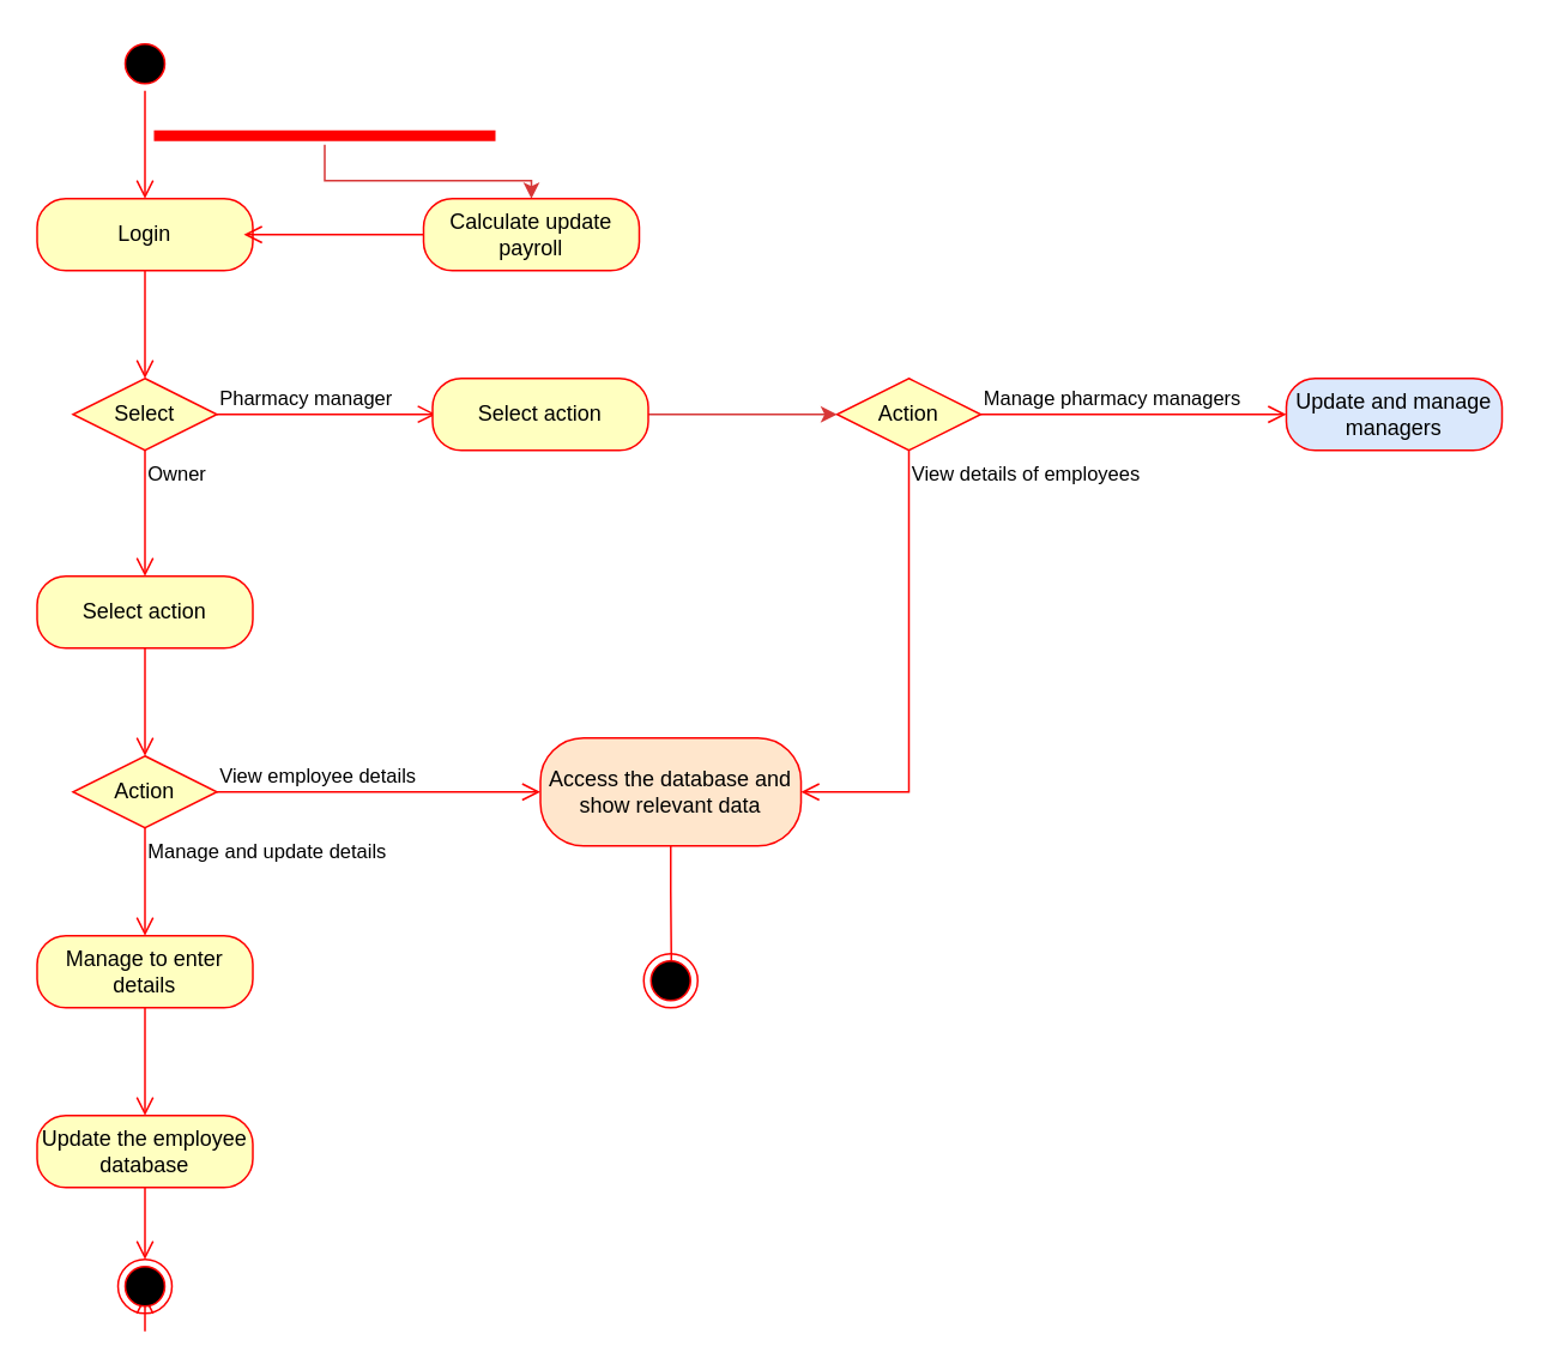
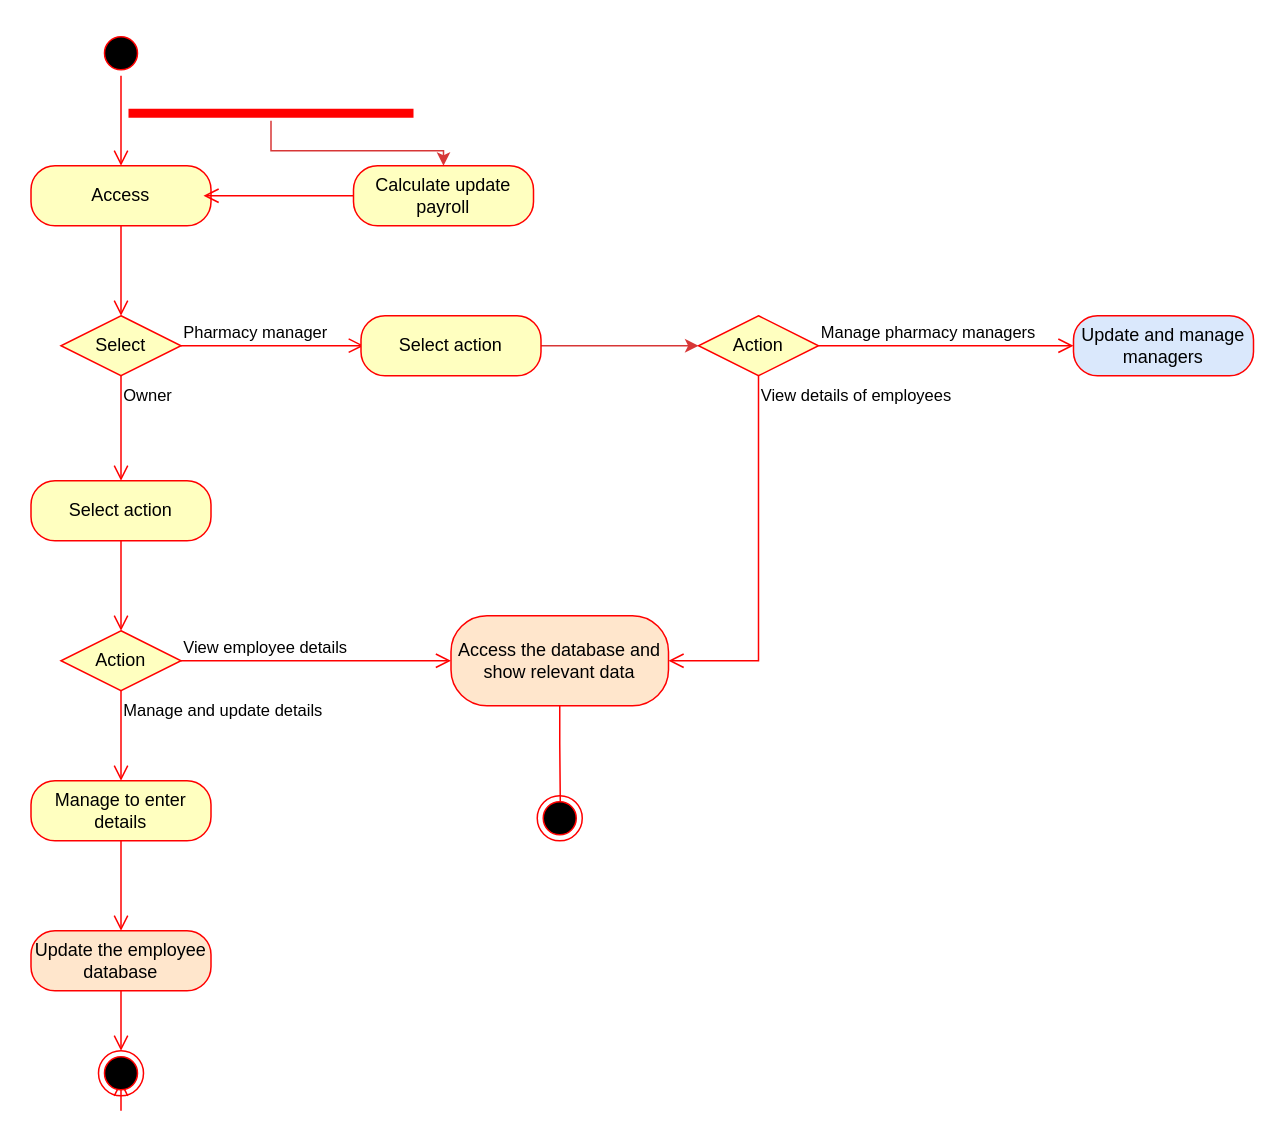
  <mxCell id="0" />
  <mxCell id="1" parent="0" />
  <mxCell id="2" value="" style="ellipse;html=1;shape=startState;fillColor=#000000;strokeColor=#ff0000;" vertex="1" parent="1"><mxGeometry x="65" y="20" width="30" height="30" as="geometry" /></mxCell>
  <mxCell id="3" value="" style="edgeStyle=orthogonalEdgeStyle;html=1;verticalAlign=bottom;endArrow=open;endSize=8;strokeColor=#ff0000;rounded=0;" edge="1" source="2" parent="1"><mxGeometry relative="1" as="geometry"><mxPoint x="80" y="110" as="targetPoint" /></mxGeometry></mxCell>
- <mxCell id="4" value="Login" style="rounded=1;whiteSpace=wrap;html=1;arcSize=40;fontColor=#000000;fillColor=#ffffc0;strokeColor=#ff0000;" vertex="1" parent="1"><mxGeometry x="20" y="110" width="120" height="40" as="geometry" /></mxCell>
+ <mxCell id="4" value="Access" style="rounded=1;whiteSpace=wrap;html=1;arcSize=40;fontColor=#000000;fillColor=#ffffc0;strokeColor=#ff0000;" vertex="1" parent="1"><mxGeometry x="20" y="110" width="120" height="40" as="geometry" /></mxCell>
  <mxCell id="5" value="" style="edgeStyle=orthogonalEdgeStyle;html=1;verticalAlign=bottom;endArrow=open;endSize=8;strokeColor=#ff0000;rounded=0;" edge="1" source="4" parent="1"><mxGeometry relative="1" as="geometry"><mxPoint x="80" y="210" as="targetPoint" /></mxGeometry></mxCell>
  <mxCell id="6" value="Select" style="rhombus;whiteSpace=wrap;html=1;fontColor=#000000;fillColor=#ffffc0;strokeColor=#ff0000;" vertex="1" parent="1"><mxGeometry x="40" y="210" width="80" height="40" as="geometry" /></mxCell>
  <mxCell id="7" value="Pharmacy manager" style="edgeStyle=orthogonalEdgeStyle;html=1;align=left;verticalAlign=bottom;endArrow=open;endSize=8;strokeColor=#ff0000;rounded=0;entryX=-0.026;entryY=0.498;entryDx=0;entryDy=0;entryPerimeter=0;" edge="1" source="6" parent="1"><mxGeometry x="-1" relative="1" as="geometry"><mxPoint x="241.88" y="229.92" as="targetPoint" /></mxGeometry></mxCell>
  <mxCell id="8" value="Owner" style="edgeStyle=orthogonalEdgeStyle;html=1;align=left;verticalAlign=top;endArrow=open;endSize=8;strokeColor=#ff0000;rounded=0;" edge="1" source="6" parent="1"><mxGeometry x="-1" relative="1" as="geometry"><mxPoint x="80" y="320" as="targetPoint" /></mxGeometry></mxCell>
  <mxCell id="9" value="Select action" style="rounded=1;whiteSpace=wrap;html=1;arcSize=40;fontColor=#000000;fillColor=#ffffc0;strokeColor=#ff0000;" vertex="1" parent="1"><mxGeometry x="20" y="320" width="120" height="40" as="geometry" /></mxCell>
  <mxCell id="10" value="" style="edgeStyle=orthogonalEdgeStyle;html=1;verticalAlign=bottom;endArrow=open;endSize=8;strokeColor=#ff0000;rounded=0;" edge="1" source="9" parent="1"><mxGeometry relative="1" as="geometry"><mxPoint x="80" y="420" as="targetPoint" /></mxGeometry></mxCell>
  <mxCell id="11" value="Action" style="rhombus;whiteSpace=wrap;html=1;fontColor=#000000;fillColor=#ffffc0;strokeColor=#ff0000;" vertex="1" parent="1"><mxGeometry x="40" y="420" width="80" height="40" as="geometry" /></mxCell>
  <mxCell id="12" value="View employee details" style="edgeStyle=orthogonalEdgeStyle;html=1;align=left;verticalAlign=bottom;endArrow=open;endSize=8;strokeColor=#ff0000;rounded=0;entryX=0;entryY=0.75;entryDx=0;entryDy=0;" edge="1" source="11" parent="1"><mxGeometry x="-1" relative="1" as="geometry"><mxPoint x="300" y="440" as="targetPoint" /></mxGeometry></mxCell>
  <mxCell id="13" value="Manage and update details" style="edgeStyle=orthogonalEdgeStyle;html=1;align=left;verticalAlign=top;endArrow=open;endSize=8;strokeColor=#ff0000;rounded=0;" edge="1" source="11" parent="1"><mxGeometry x="-1" relative="1" as="geometry"><mxPoint x="80" y="520" as="targetPoint" /></mxGeometry></mxCell>
  <mxCell id="14" value="Manage to enter details" style="rounded=1;whiteSpace=wrap;html=1;arcSize=40;fontColor=#000000;fillColor=#ffffc0;strokeColor=#ff0000;" vertex="1" parent="1"><mxGeometry x="20" y="520" width="120" height="40" as="geometry" /></mxCell>
  <mxCell id="15" value="" style="edgeStyle=orthogonalEdgeStyle;html=1;verticalAlign=bottom;endArrow=open;endSize=8;strokeColor=#ff0000;rounded=0;" edge="1" source="14" parent="1"><mxGeometry relative="1" as="geometry"><mxPoint x="80" y="620" as="targetPoint" /></mxGeometry></mxCell>
- <mxCell id="16" value="Update the employee database" style="rounded=1;whiteSpace=wrap;html=1;arcSize=40;fontColor=#000000;fillColor=#ffffc0;strokeColor=#ff0000;" vertex="1" parent="1"><mxGeometry x="20" y="620" width="120" height="40" as="geometry" /></mxCell>
+ <mxCell id="16" value="Update the employee database" style="rounded=1;whiteSpace=wrap;html=1;arcSize=40;fontColor=#000000;fillColor=#ffe6cc;strokeColor=#ff0000;" vertex="1" parent="1"><mxGeometry x="20" y="620" width="120" height="40" as="geometry" /></mxCell>
  <mxCell id="17" value="" style="edgeStyle=orthogonalEdgeStyle;html=1;verticalAlign=bottom;endArrow=open;endSize=8;strokeColor=#ff0000;rounded=0;" edge="1" source="21" parent="1"><mxGeometry relative="1" as="geometry"><mxPoint x="80" y="720" as="targetPoint" /></mxGeometry></mxCell>
  <mxCell id="18" value="Access the database and show relevant data" style="rounded=1;whiteSpace=wrap;html=1;arcSize=40;fontColor=#000000;fillColor=#ffe6cc;strokeColor=#ff0000;" vertex="1" parent="1"><mxGeometry x="300" y="410" width="145" height="60" as="geometry" /></mxCell>
  <mxCell id="19" value="" style="edgeStyle=orthogonalEdgeStyle;html=1;verticalAlign=bottom;endArrow=open;endSize=8;strokeColor=#ff0000;rounded=0;" edge="1" source="18" parent="1"><mxGeometry relative="1" as="geometry"><mxPoint x="373" y="550" as="targetPoint" /><Array as="points"><mxPoint x="373" y="495" /><mxPoint x="373" y="520" /></Array></mxGeometry></mxCell>
  <mxCell id="20" value="" style="edgeStyle=orthogonalEdgeStyle;html=1;verticalAlign=bottom;endArrow=open;endSize=8;strokeColor=#ff0000;rounded=0;" edge="1" parent="1" source="16" target="21"><mxGeometry relative="1" as="geometry"><mxPoint x="80" y="720" as="targetPoint" /><mxPoint x="80" y="660" as="sourcePoint" /></mxGeometry></mxCell>
  <mxCell id="21" value="" style="ellipse;html=1;shape=endState;fillColor=#000000;strokeColor=#ff0000;" vertex="1" parent="1"><mxGeometry x="65" y="700" width="30" height="30" as="geometry" /></mxCell>
  <mxCell id="22" value="" style="ellipse;html=1;shape=endState;fillColor=#000000;strokeColor=#ff0000;" vertex="1" parent="1"><mxGeometry x="357.5" y="530" width="30" height="30" as="geometry" /></mxCell>
  <mxCell id="23" value="Action" style="rhombus;whiteSpace=wrap;html=1;fontColor=#000000;fillColor=#ffffc0;strokeColor=#ff0000;" vertex="1" parent="1"><mxGeometry x="465" y="210" width="80" height="40" as="geometry" /></mxCell>
  <mxCell id="24" value="Manage pharmacy managers" style="edgeStyle=orthogonalEdgeStyle;html=1;align=left;verticalAlign=bottom;endArrow=open;endSize=8;strokeColor=#ff0000;rounded=0;entryX=0;entryY=0.5;entryDx=0;entryDy=0;" edge="1" source="23" parent="1" target="28"><mxGeometry x="-1" relative="1" as="geometry"><mxPoint x="665" y="230" as="targetPoint" /><Array as="points" /></mxGeometry></mxCell>
  <mxCell id="25" value="View details of employees" style="edgeStyle=orthogonalEdgeStyle;html=1;align=left;verticalAlign=top;endArrow=open;endSize=8;strokeColor=#ff0000;rounded=0;entryX=1;entryY=0.5;entryDx=0;entryDy=0;" edge="1" source="23" parent="1" target="18"><mxGeometry x="-1" relative="1" as="geometry"><mxPoint x="505" y="450" as="targetPoint" /><Array as="points"><mxPoint x="505" y="440" /></Array></mxGeometry></mxCell>
  <mxCell id="26" style="edgeStyle=orthogonalEdgeStyle;rounded=0;orthogonalLoop=1;jettySize=auto;html=1;strokeColor=#D73737;" edge="1" parent="1" source="27" target="23"><mxGeometry relative="1" as="geometry" /></mxCell>
  <mxCell id="27" value="Select action" style="rounded=1;whiteSpace=wrap;html=1;arcSize=40;fontColor=#000000;fillColor=#ffffc0;strokeColor=#ff0000;" vertex="1" parent="1"><mxGeometry x="240" y="210" width="120" height="40" as="geometry" /></mxCell>
  <mxCell id="28" value="Update and manage managers" style="rounded=1;whiteSpace=wrap;html=1;arcSize=40;fontColor=#000000;fillColor=#dae8fc;strokeColor=#ff0000;" vertex="1" parent="1"><mxGeometry x="715" y="210" width="120" height="40" as="geometry" /></mxCell>
  <mxCell id="29" style="edgeStyle=orthogonalEdgeStyle;rounded=0;orthogonalLoop=1;jettySize=auto;html=1;entryX=0.5;entryY=0;entryDx=0;entryDy=0;strokeColor=#D73737;" edge="1" parent="1" source="30" target="31"><mxGeometry relative="1" as="geometry" /></mxCell>
  <mxCell id="30" value="" style="shape=line;html=1;strokeWidth=6;strokeColor=#ff0000;" vertex="1" parent="1"><mxGeometry x="85" y="70" width="190" height="10" as="geometry" /></mxCell>
  <mxCell id="31" value="Calculate update payroll" style="rounded=1;whiteSpace=wrap;html=1;arcSize=40;fontColor=#000000;fillColor=#ffffc0;strokeColor=#ff0000;" vertex="1" parent="1"><mxGeometry x="235" y="110" width="120" height="40" as="geometry" /></mxCell>
  <mxCell id="32" value="" style="edgeStyle=orthogonalEdgeStyle;html=1;verticalAlign=bottom;endArrow=open;endSize=8;strokeColor=#ff0000;rounded=0;" edge="1" source="31" parent="1"><mxGeometry relative="1" as="geometry"><mxPoint x="135" y="130" as="targetPoint" /></mxGeometry></mxCell>
